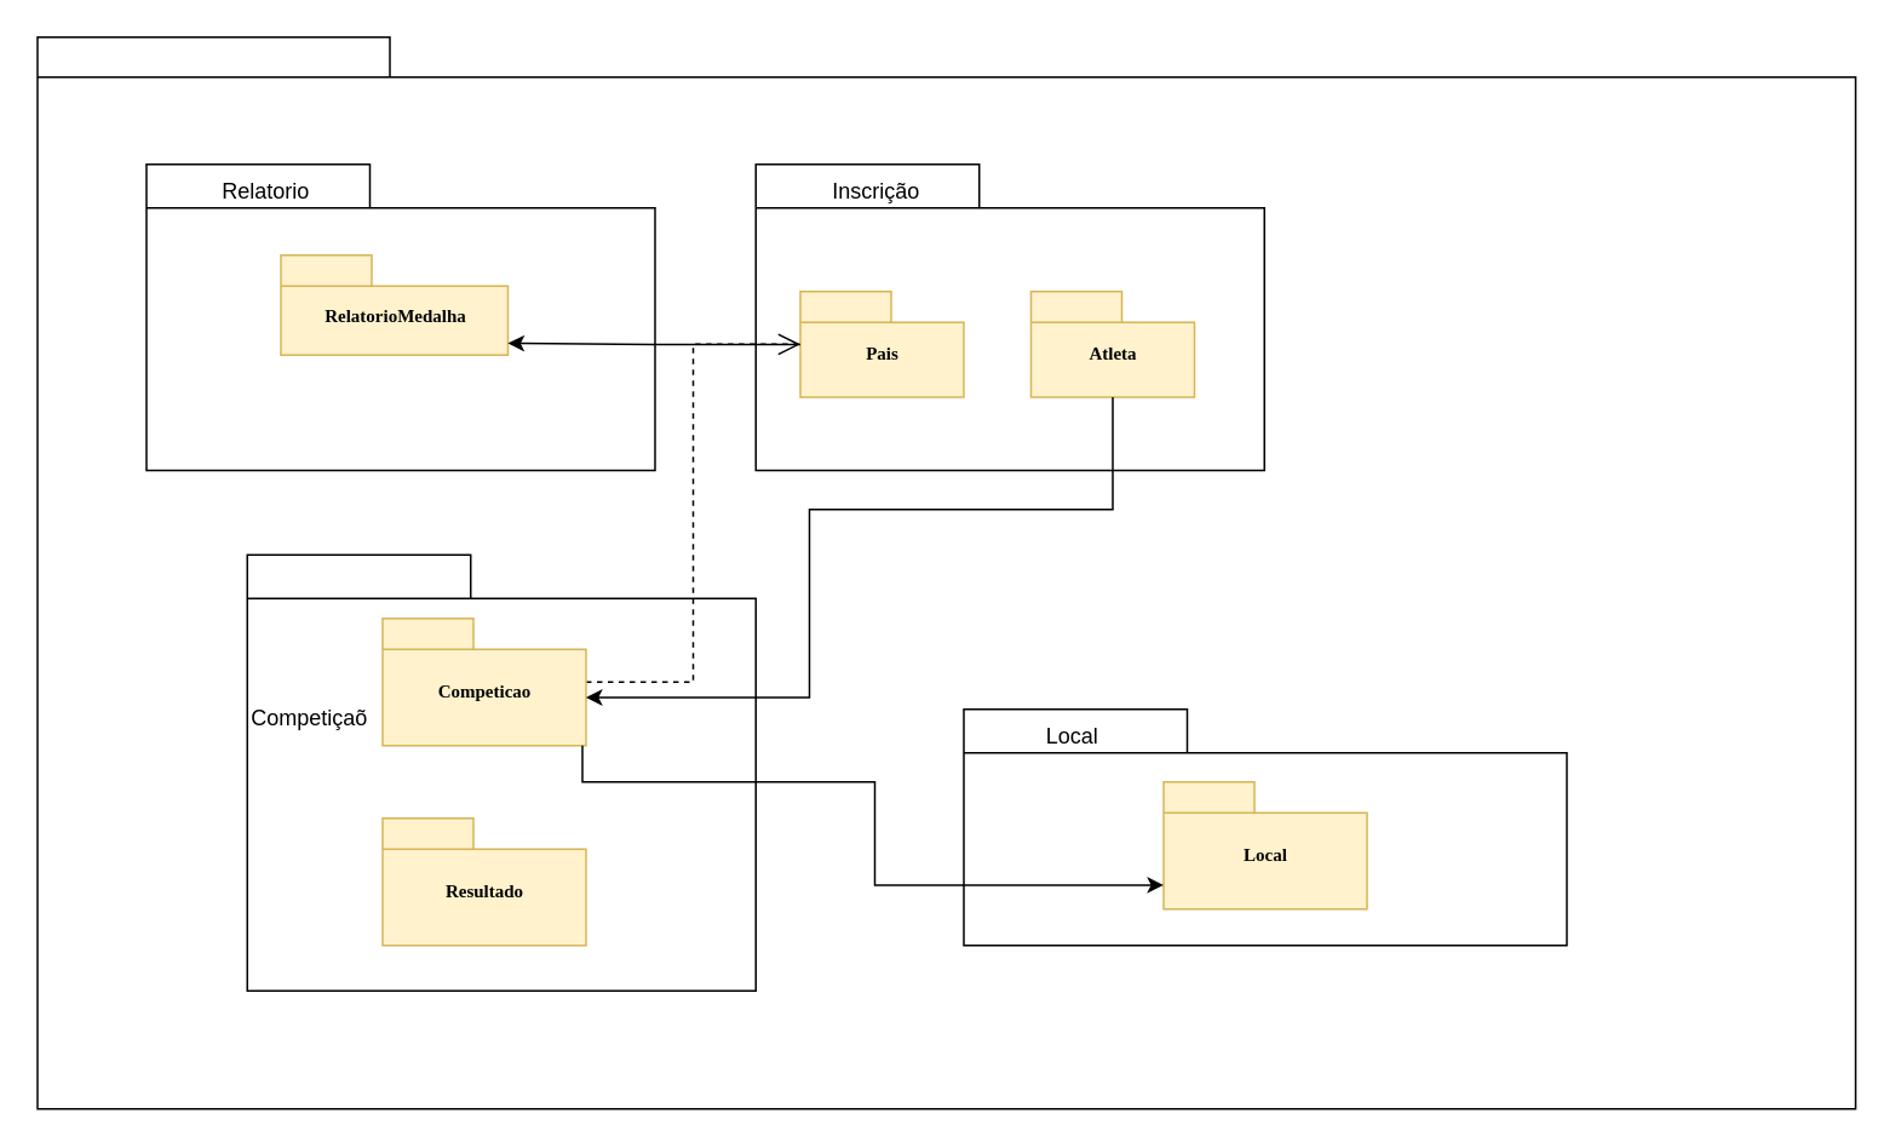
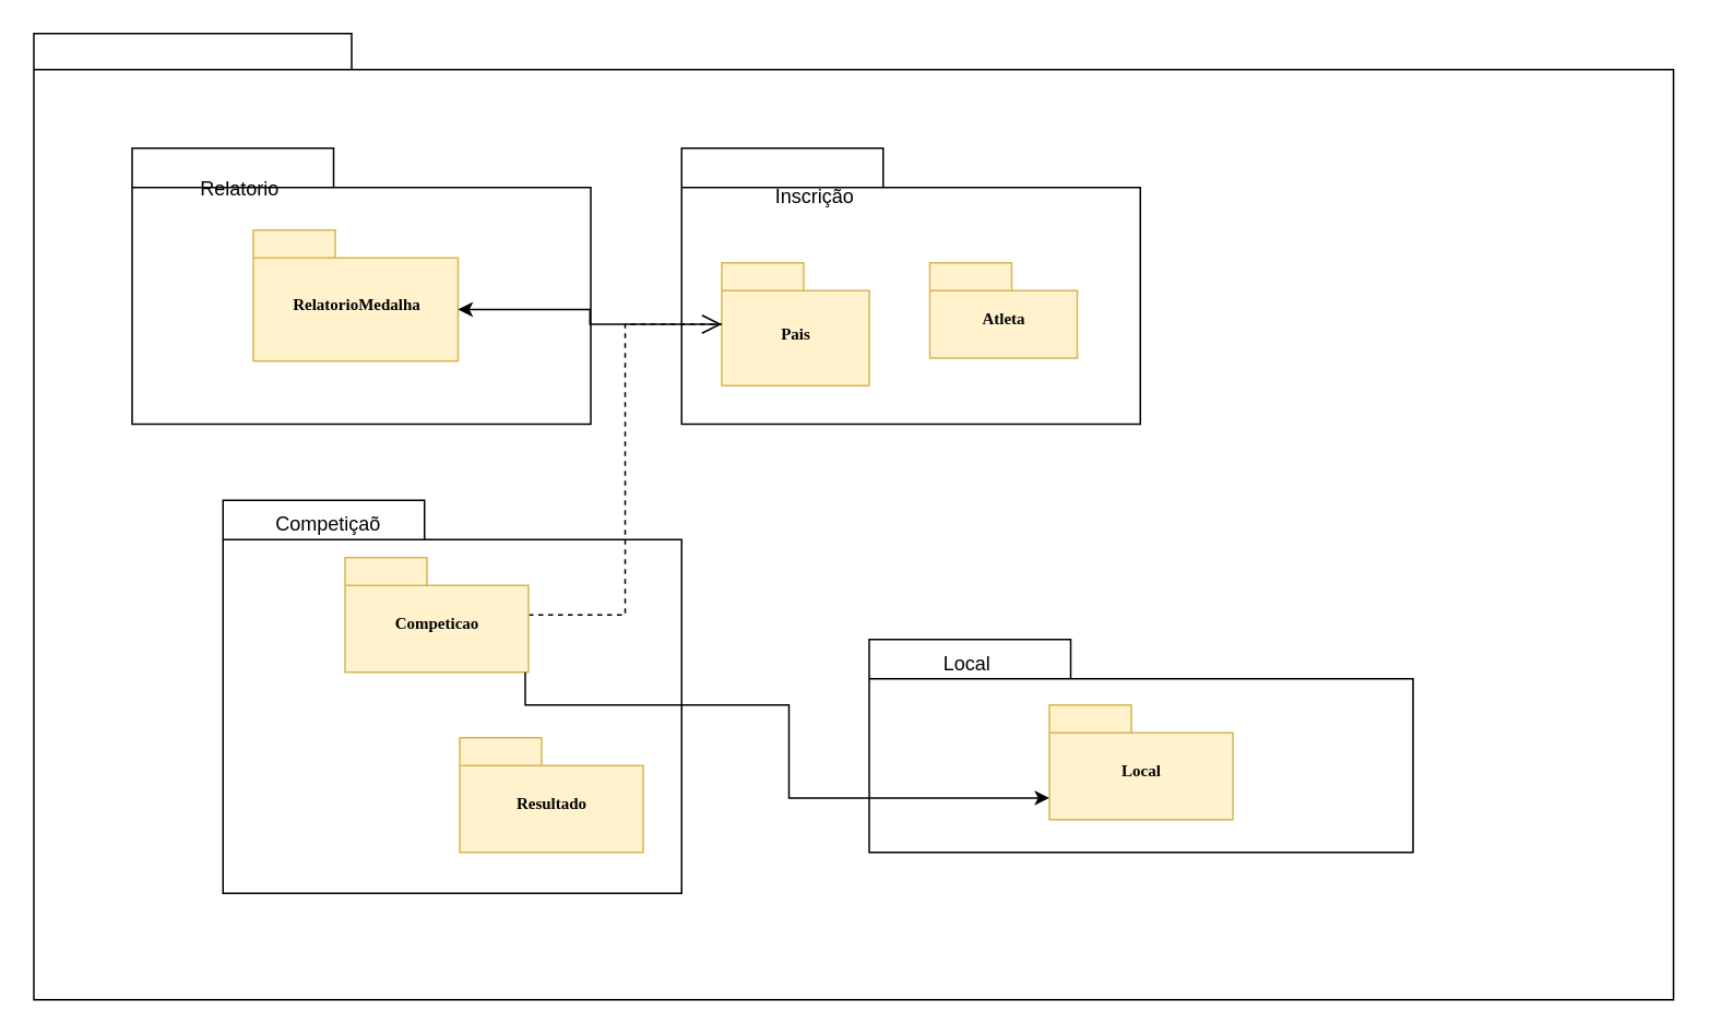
  <mxCell id="0" />
  <mxCell id="1" parent="0" />
  <mxCell id="2" value="" style="shape=folder;fontStyle=1;spacingTop=10;tabWidth=194;tabHeight=22;tabPosition=left;html=1;rounded=0;shadow=0;comic=0;labelBackgroundColor=none;strokeWidth=1;fillColor=none;fontFamily=Verdana;fontSize=10;align=center;" parent="1" vertex="1"><mxGeometry x="20" y="20" width="1001" height="590" as="geometry" /></mxCell>
  <mxCell id="3" value="" style="group" parent="1" vertex="1" connectable="0"><mxGeometry x="415.5" y="90" width="280" height="168.5" as="geometry" /></mxCell>
  <mxCell id="4" value="" style="shape=folder;fontStyle=1;spacingTop=10;tabWidth=123;tabHeight=24;tabPosition=left;html=1;rounded=0;shadow=0;comic=0;labelBackgroundColor=none;strokeWidth=1;fontFamily=Verdana;fontSize=10;align=center;" parent="3" vertex="1"><mxGeometry width="280" height="168.5" as="geometry" /></mxCell>
- <mxCell id="5" value="Pais" style="shape=folder;fontStyle=1;spacingTop=10;tabWidth=50;tabHeight=17;tabPosition=left;html=1;rounded=0;shadow=0;comic=0;labelBackgroundColor=none;strokeWidth=1;fontFamily=Verdana;fontSize=10;align=center;fillColor=#fff2cc;strokeColor=#d6b656;" vertex="1" parent="3"><mxGeometry x="24.5" y="70" width="90" height="58.15" as="geometry" /></mxCell>
- <mxCell id="6" value="Inscrição" style="text;html=1;align=center;verticalAlign=middle;whiteSpace=wrap;rounded=0;" vertex="1" parent="3"><mxGeometry x="36" width="60" height="30" as="geometry" /></mxCell>
+ <mxCell id="5" value="Pais" style="shape=folder;fontStyle=1;spacingTop=10;tabWidth=50;tabHeight=17;tabPosition=left;html=1;rounded=0;shadow=0;comic=0;labelBackgroundColor=none;strokeWidth=1;fontFamily=Verdana;fontSize=10;align=center;fillColor=#fff2cc;strokeColor=#d6b656;" vertex="1" parent="3"><mxGeometry x="24.5" y="70" width="90" height="75" as="geometry" /></mxCell>
+ <mxCell id="6" value="Inscrição" style="text;html=1;align=center;verticalAlign=middle;whiteSpace=wrap;rounded=0;" vertex="1" parent="3"><mxGeometry x="51" y="15" width="60" height="30" as="geometry" /></mxCell>
  <mxCell id="7" value="Atleta" style="shape=folder;fontStyle=1;spacingTop=10;tabWidth=50;tabHeight=17;tabPosition=left;html=1;rounded=0;shadow=0;comic=0;labelBackgroundColor=none;strokeWidth=1;fontFamily=Verdana;fontSize=10;align=center;fillColor=#fff2cc;strokeColor=#d6b656;" parent="3" vertex="1"><mxGeometry x="151.5" y="70" width="90" height="58.15" as="geometry" /></mxCell>
  <mxCell id="8" value="" style="shape=folder;fontStyle=1;spacingTop=10;tabWidth=123;tabHeight=24;tabPosition=left;html=1;rounded=0;shadow=0;comic=0;labelBackgroundColor=none;strokeColor=#000000;strokeWidth=1;fillColor=#ffffff;fontFamily=Verdana;fontSize=10;fontColor=#000000;align=center;" parent="1" vertex="1"><mxGeometry x="135.5" y="305" width="280" height="240" as="geometry" /></mxCell>
  <mxCell id="9" style="edgeStyle=elbowEdgeStyle;rounded=0;html=1;dashed=1;labelBackgroundColor=none;startFill=0;endArrow=open;endFill=0;endSize=10;fontFamily=Verdana;fontSize=10;" parent="1" source="10" target="5" edge="1"><mxGeometry relative="1" as="geometry" /></mxCell>
  <mxCell id="10" value="Competicao" style="shape=folder;fontStyle=1;spacingTop=10;tabWidth=50;tabHeight=17;tabPosition=left;html=1;rounded=0;shadow=0;comic=0;labelBackgroundColor=none;strokeColor=#d6b656;strokeWidth=1;fillColor=#fff2cc;fontFamily=Verdana;fontSize=10;align=center;" parent="1" vertex="1"><mxGeometry x="210" y="340" width="112" height="70" as="geometry" /></mxCell>
- <mxCell id="11" value="Resultado" style="shape=folder;fontStyle=1;spacingTop=10;tabWidth=50;tabHeight=17;tabPosition=left;html=1;rounded=0;shadow=0;comic=0;labelBackgroundColor=none;strokeColor=#d6b656;strokeWidth=1;fillColor=#fff2cc;fontFamily=Verdana;fontSize=10;align=center;" parent="1" vertex="1"><mxGeometry x="210" y="450" width="112" height="70" as="geometry" /></mxCell>
+ <mxCell id="11" value="Resultado" style="shape=folder;fontStyle=1;spacingTop=10;tabWidth=50;tabHeight=17;tabPosition=left;html=1;rounded=0;shadow=0;comic=0;labelBackgroundColor=none;strokeColor=#d6b656;strokeWidth=1;fillColor=#fff2cc;fontFamily=Verdana;fontSize=10;align=center;" parent="1" vertex="1"><mxGeometry x="280" y="450" width="112" height="70" as="geometry" /></mxCell>
  <mxCell id="12" value="" style="shape=folder;fontStyle=1;spacingTop=10;tabWidth=123;tabHeight=24;tabPosition=left;html=1;rounded=0;shadow=0;comic=0;labelBackgroundColor=none;strokeWidth=1;fontFamily=Verdana;fontSize=10;align=center;" parent="1" vertex="1"><mxGeometry x="530" y="390" width="332" height="130" as="geometry" /></mxCell>
  <mxCell id="13" value="Local" style="shape=folder;fontStyle=1;spacingTop=10;tabWidth=50;tabHeight=17;tabPosition=left;html=1;rounded=0;shadow=0;comic=0;labelBackgroundColor=none;strokeWidth=1;fontFamily=Verdana;fontSize=10;align=center;fillColor=#fff2cc;strokeColor=#d6b656;" parent="1" vertex="1"><mxGeometry x="640" y="430" width="112" height="70" as="geometry" /></mxCell>
  <mxCell id="14" value="" style="group" vertex="1" connectable="0" parent="1"><mxGeometry x="80" y="90" width="280" height="168.5" as="geometry" /></mxCell>
  <mxCell id="15" value="" style="shape=folder;fontStyle=1;spacingTop=10;tabWidth=123;tabHeight=24;tabPosition=left;html=1;rounded=0;shadow=0;comic=0;labelBackgroundColor=none;strokeWidth=1;fontFamily=Verdana;fontSize=10;align=center;" vertex="1" parent="14"><mxGeometry width="280" height="168.5" as="geometry" /></mxCell>
- <mxCell id="16" value="RelatorioMedalha" style="shape=folder;fontStyle=1;spacingTop=10;tabWidth=50;tabHeight=17;tabPosition=left;html=1;rounded=0;shadow=0;comic=0;labelBackgroundColor=none;strokeWidth=1;fontFamily=Verdana;fontSize=10;align=center;fillColor=#fff2cc;strokeColor=#d6b656;" vertex="1" parent="14"><mxGeometry x="74" y="50" width="125" height="55" as="geometry" /></mxCell>
- <mxCell id="17" value="Relatorio" style="text;html=1;align=center;verticalAlign=middle;whiteSpace=wrap;rounded=0;" vertex="1" parent="14"><mxGeometry x="36" width="60" height="30" as="geometry" /></mxCell>
+ <mxCell id="16" value="RelatorioMedalha" style="shape=folder;fontStyle=1;spacingTop=10;tabWidth=50;tabHeight=17;tabPosition=left;html=1;rounded=0;shadow=0;comic=0;labelBackgroundColor=none;strokeWidth=1;fontFamily=Verdana;fontSize=10;align=center;fillColor=#fff2cc;strokeColor=#d6b656;" vertex="1" parent="14"><mxGeometry x="74" y="50" width="125" height="80" as="geometry" /></mxCell>
+ <mxCell id="17" value="Relatorio" style="text;html=1;align=center;verticalAlign=middle;whiteSpace=wrap;rounded=0;" vertex="1" parent="14"><mxGeometry x="36" y="10" width="60" height="30" as="geometry" /></mxCell>
  <mxCell id="18" style="edgeStyle=orthogonalEdgeStyle;rounded=0;orthogonalLoop=1;jettySize=auto;html=1;entryX=0;entryY=0;entryDx=125;entryDy=48.5;entryPerimeter=0;" edge="1" parent="1" source="5" target="16"><mxGeometry relative="1" as="geometry" /></mxCell>
- <mxCell id="19" value="Competiçaõ" style="text;html=1;align=center;verticalAlign=middle;whiteSpace=wrap;rounded=0;" vertex="1" parent="1"><mxGeometry x="140" y="380" width="60" height="30" as="geometry" /></mxCell>
+ <mxCell id="19" value="Competiçaõ" style="text;html=1;align=center;verticalAlign=middle;whiteSpace=wrap;rounded=0;" vertex="1" parent="1"><mxGeometry x="170" y="305" width="60" height="30" as="geometry" /></mxCell>
  <mxCell id="20" value="Local" style="text;html=1;align=center;verticalAlign=middle;whiteSpace=wrap;rounded=0;" vertex="1" parent="1"><mxGeometry x="560" y="390" width="60" height="30" as="geometry" /></mxCell>
- <mxCell id="21" style="edgeStyle=orthogonalEdgeStyle;rounded=0;orthogonalLoop=1;jettySize=auto;html=1;entryX=0;entryY=0;entryDx=112;entryDy=43.5;entryPerimeter=0;" edge="1" parent="1" source="7" target="10"><mxGeometry relative="1" as="geometry"><Array as="points"><mxPoint x="612" y="280" /><mxPoint x="445" y="280" /><mxPoint x="445" y="384" /></Array></mxGeometry></mxCell>
  <mxCell id="22" style="edgeStyle=orthogonalEdgeStyle;rounded=0;orthogonalLoop=1;jettySize=auto;html=1;entryX=0;entryY=0;entryDx=0;entryDy=56.75;entryPerimeter=0;" edge="1" parent="1" source="10" target="13"><mxGeometry relative="1" as="geometry"><Array as="points"><mxPoint x="320" y="430" /><mxPoint x="481" y="430" /><mxPoint x="481" y="487" /></Array></mxGeometry></mxCell>
